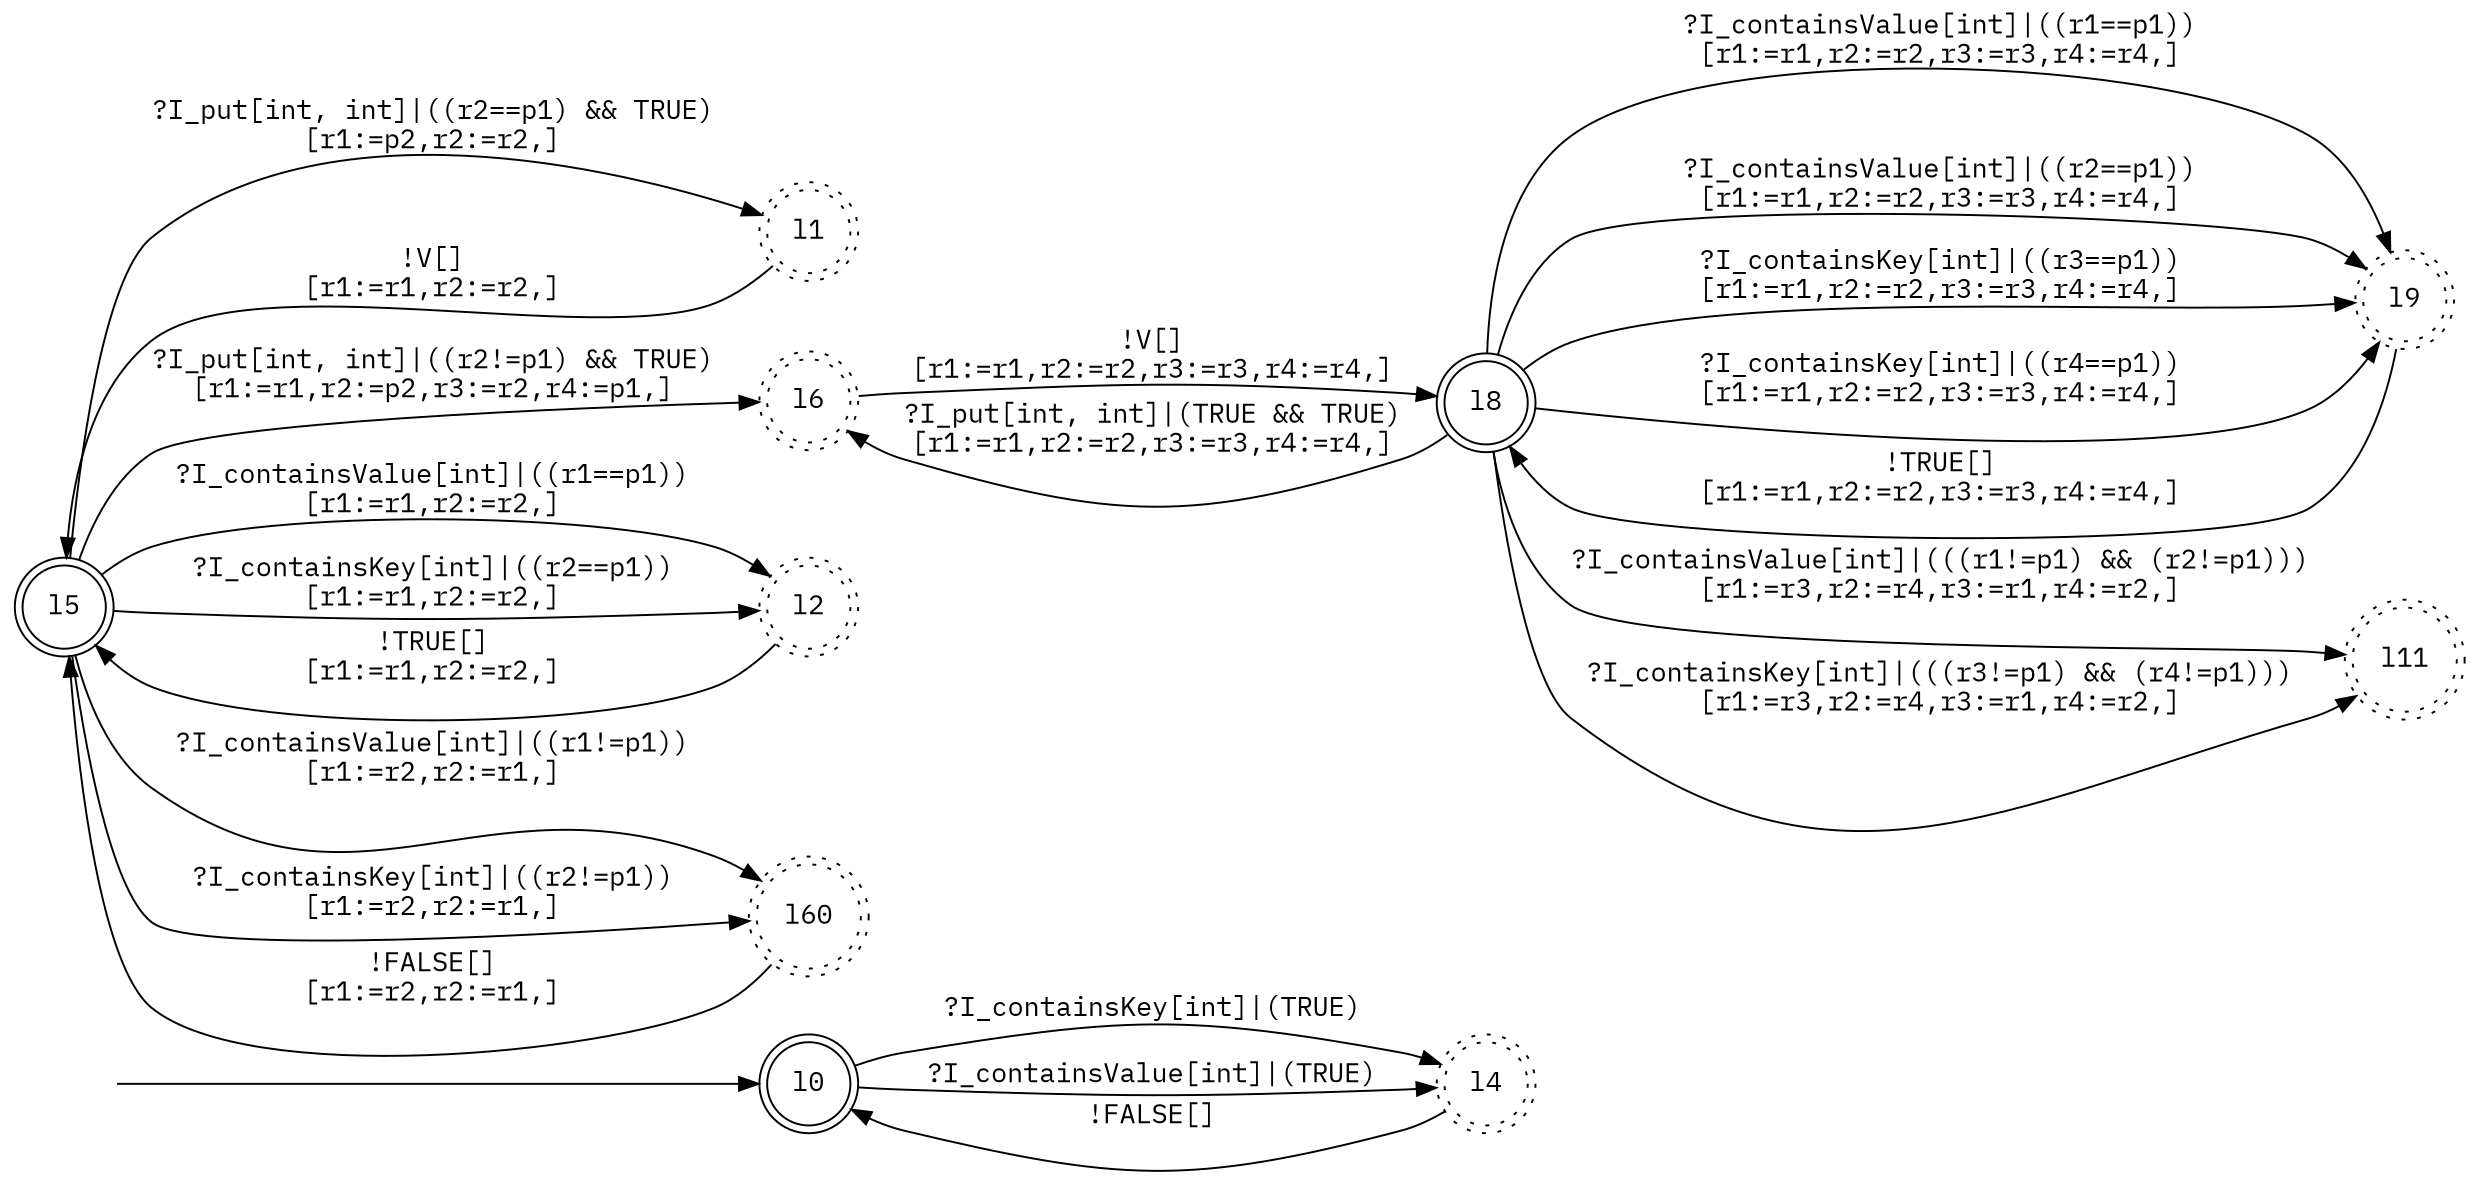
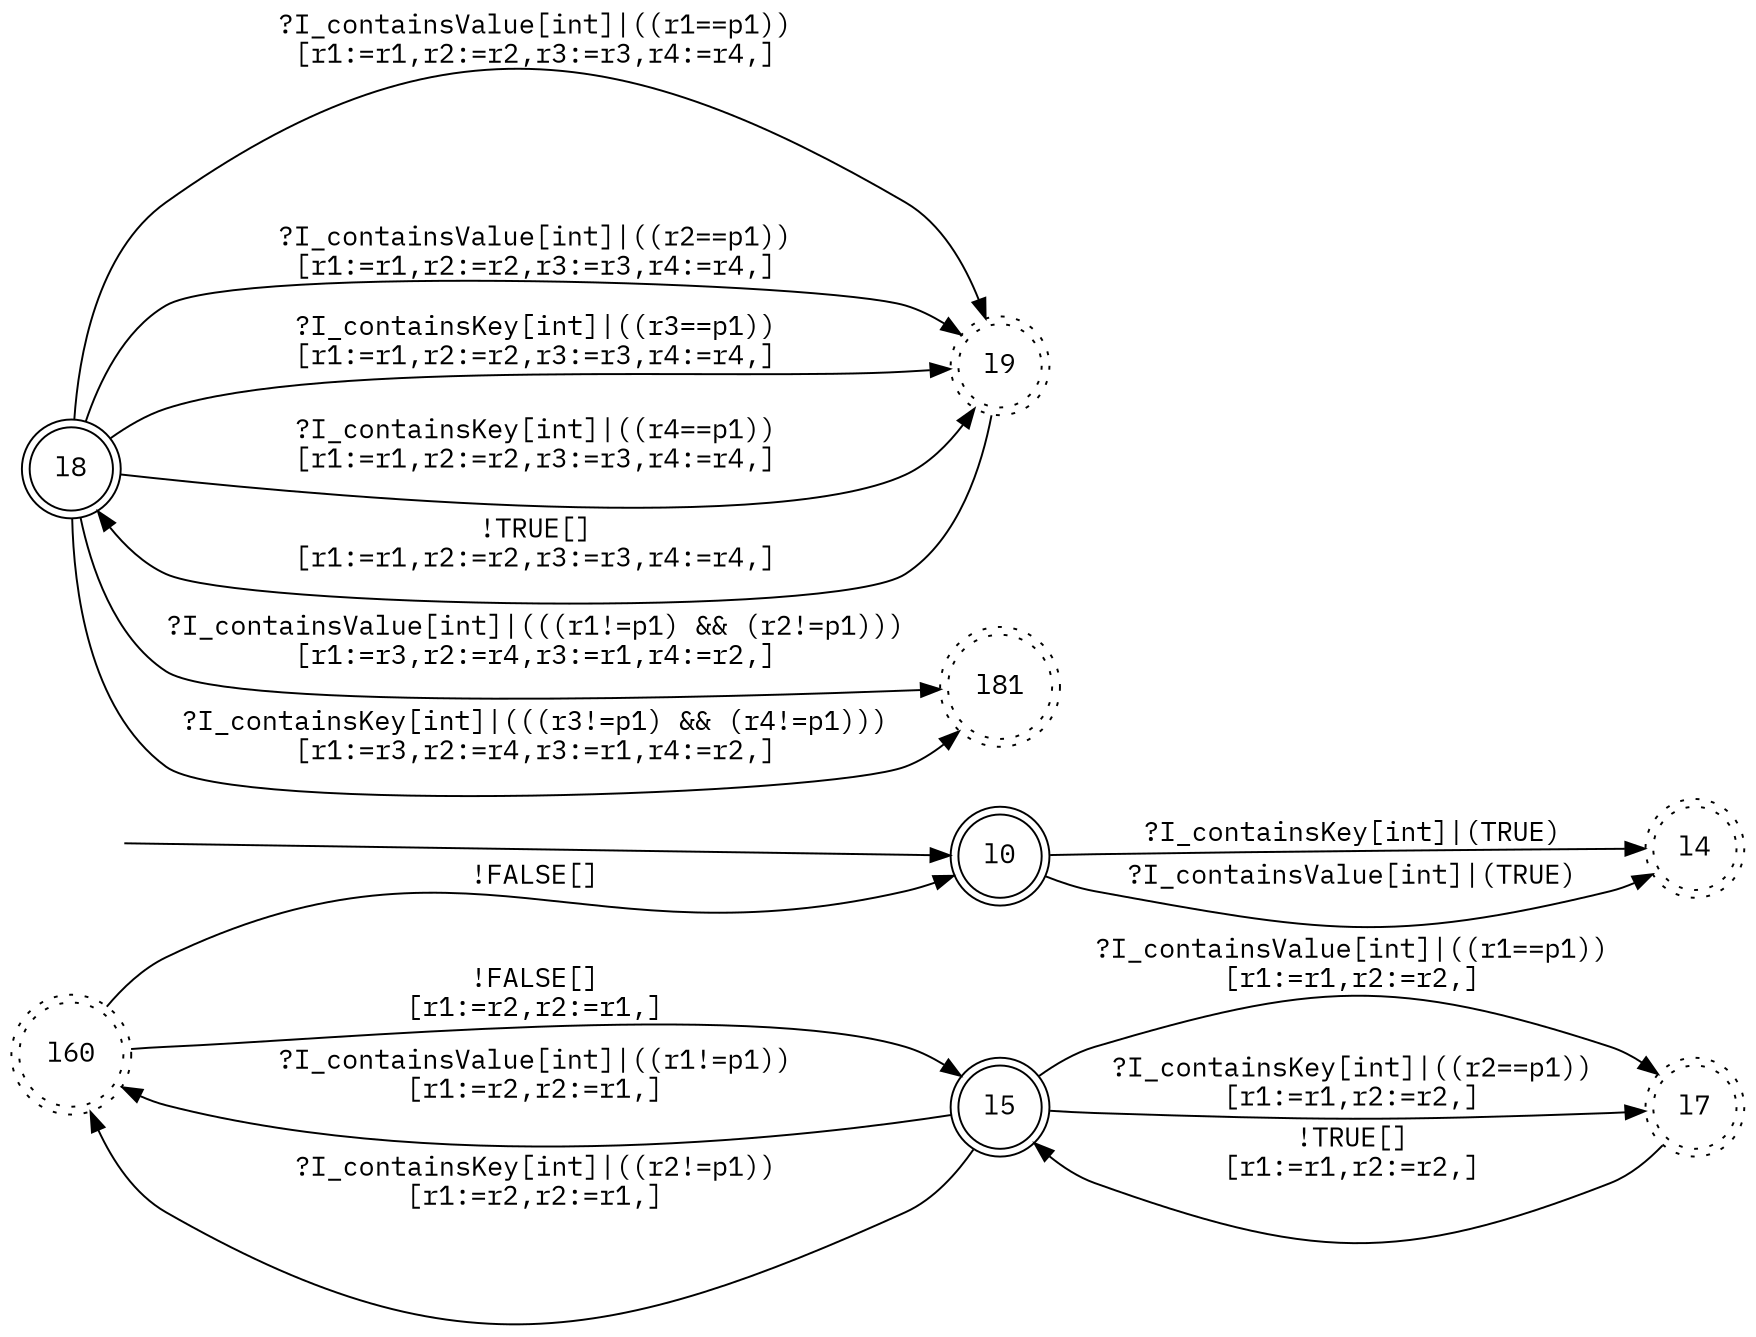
  digraph {
    fontname="IBM Plex Mono"
    rankdir=LR
    node [fontname="IBM Plex Mono" shape=doublecircle style=dotted]
    edge [fontname="IBM Plex Mono"]
    "" [shape=none style=""]
    l0 [style=solid]
    l4
    l5 [style=solid]
-   l1
-   l6
-   l7 [label=l2]
+   l7
    n8 [label=l60]
    l8 [style=solid]
    l9
-   l11
+   l11 [label=l81]
    "" -> l0
    l0 -> l4 [label=<?I_containsKey[int]|(TRUE)>]
    l0 -> l4 [label=<?I_containsValue[int]|(TRUE)>]
-   l4 -> l0 [label=<!FALSE[]>]
-   l5 -> l1 [label=<?I_put[int, int]|((r2==p1) &amp;&amp; TRUE)<BR />[r1:=p2,r2:=r2,]>]
-   l5 -> l6 [label=<?I_put[int, int]|((r2!=p1) &amp;&amp; TRUE)<BR />[r1:=r1,r2:=p2,r3:=r2,r4:=p1,]>]
+   n8 -> l0 [label=<!FALSE[]>]
    l5 -> l7 [label=<?I_containsValue[int]|((r1==p1))<BR />[r1:=r1,r2:=r2,]>]
    l5 -> l7 [label=<?I_containsKey[int]|((r2==p1))<BR />[r1:=r1,r2:=r2,]>]
    l5 -> n8 [label=<?I_containsValue[int]|((r1!=p1))<BR />[r1:=r2,r2:=r1,]>]
    l5 -> n8 [label=<?I_containsKey[int]|((r2!=p1))<BR />[r1:=r2,r2:=r1,]>]
-   l1 -> l5 [label=<!V[]<BR />[r1:=r1,r2:=r2,]>]
-   l6 -> l8 [label=<!V[]<BR />[r1:=r1,r2:=r2,r3:=r3,r4:=r4,]>]
    l7 -> l5 [label=<!TRUE[]<BR />[r1:=r1,r2:=r2,]>]
    n8 -> l5 [label=<!FALSE[]<BR />[r1:=r2,r2:=r1,]>]
-   l8 -> l6 [label=<?I_put[int, int]|(TRUE &amp;&amp; TRUE)<BR />[r1:=r1,r2:=r2,r3:=r3,r4:=r4,]>]
    l8 -> l9 [label=<?I_containsValue[int]|((r1==p1))<BR />[r1:=r1,r2:=r2,r3:=r3,r4:=r4,]>]
    l8 -> l9 [label=<?I_containsValue[int]|((r2==p1))<BR />[r1:=r1,r2:=r2,r3:=r3,r4:=r4,]>]
    l8 -> l9 [label=<?I_containsKey[int]|((r3==p1))<BR />[r1:=r1,r2:=r2,r3:=r3,r4:=r4,]>]
    l8 -> l9 [label=<?I_containsKey[int]|((r4==p1))<BR />[r1:=r1,r2:=r2,r3:=r3,r4:=r4,]>]
    l8 -> l11 [label=<?I_containsValue[int]|(((r1!=p1) &amp;&amp; (r2!=p1)))<BR />[r1:=r3,r2:=r4,r3:=r1,r4:=r2,]>]
    l8 -> l11 [label=<?I_containsKey[int]|(((r3!=p1) &amp;&amp; (r4!=p1)))<BR />[r1:=r3,r2:=r4,r3:=r1,r4:=r2,]>]
    l9 -> l8 [label=<!TRUE[]<BR />[r1:=r1,r2:=r2,r3:=r3,r4:=r4,]>]
  }
